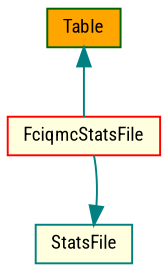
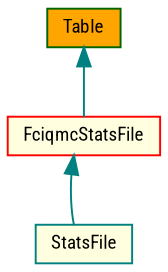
  digraph {
    fontname="Roboto Condensed"
    node [fillcolor=lightyellow fontname="Roboto Condensed" fontsize=10 shape=record style=filled]
    edge [color=teal dir=back fontname="Roboto Condensed" fontsize=10 labelfontname=Helvetica labelfontsize=10 style=solid]
    n1 [color=red fontcolor=black height=0.2 label=FciqmcStatsFile width=0.4]
    n2 [color=teal height=0.2 label=StatsFile width=0.4]
    n3 [color=darkgreen fillcolor=orange height=0.2 label=Table width=0.4]
-   n2 -> n1
+   n1 -> n2
    n3 -> n1
  }
